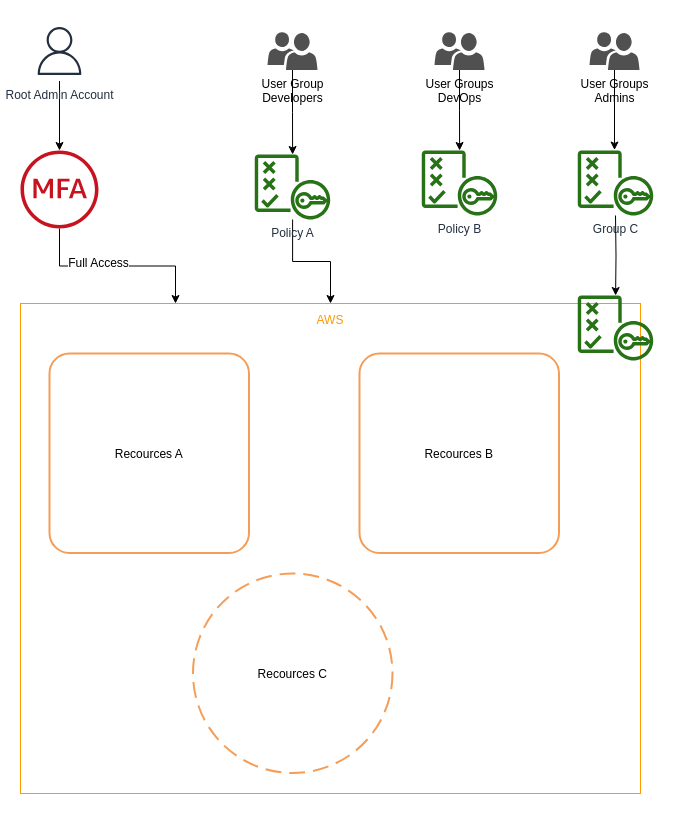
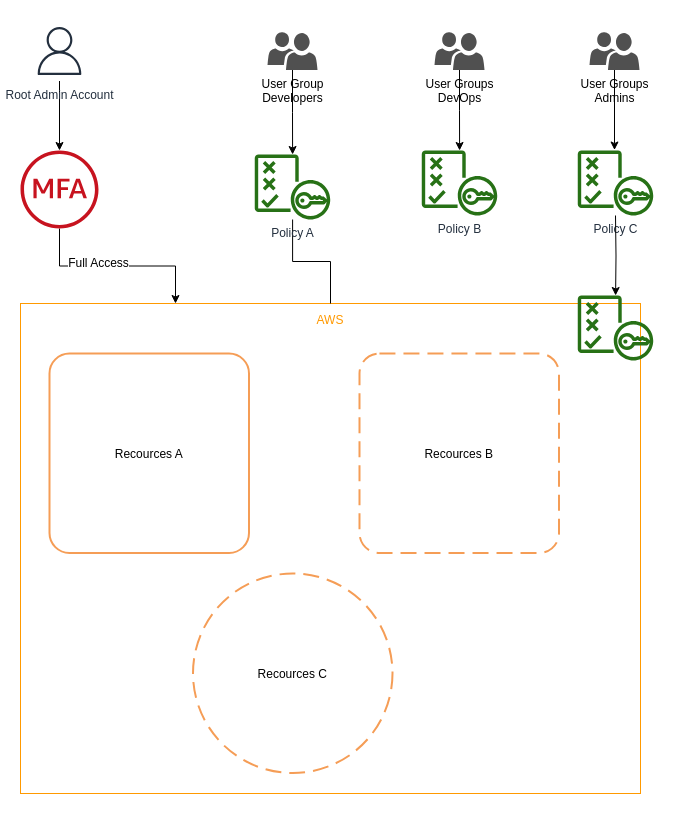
  <mxCell id="0" />
  <mxCell id="1" parent="0" />
  <mxCell id="2" value="" style="edgeStyle=orthogonalEdgeStyle;rounded=0;orthogonalLoop=1;jettySize=auto;html=1;entryX=0.25;entryY=0;entryDx=0;entryDy=0;" edge="1" parent="1" source="4" target="9"><mxGeometry relative="1" as="geometry" /></mxCell>
  <mxCell id="3" value="Full Access" style="text;html=1;resizable=0;points=[];align=center;verticalAlign=middle;labelBackgroundColor=#ffffff;" vertex="1" connectable="0" parent="2"><mxGeometry x="-0.208" y="3" relative="1" as="geometry"><mxPoint as="offset" /></mxGeometry></mxCell>
  <mxCell id="4" value="" style="outlineConnect=0;fontColor=#232F3E;gradientColor=none;fillColor=#C7131F;strokeColor=none;dashed=0;verticalLabelPosition=bottom;verticalAlign=top;align=center;html=1;fontSize=12;fontStyle=0;aspect=fixed;pointerEvents=1;shape=mxgraph.aws4.mfa_token;" vertex="1" parent="1"><mxGeometry x="20" y="150" width="78" height="78" as="geometry" /></mxCell>
  <mxCell id="5" value="" style="edgeStyle=orthogonalEdgeStyle;rounded=0;orthogonalLoop=1;jettySize=auto;html=1;" edge="1" parent="1" source="6" target="18"><mxGeometry relative="1" as="geometry"><mxPoint x="292" y="150" as="targetPoint" /></mxGeometry></mxCell>
  <mxCell id="6" value="User Group&lt;br&gt;Developers" style="pointerEvents=1;shadow=0;dashed=0;html=1;strokeColor=none;labelPosition=center;verticalLabelPosition=bottom;verticalAlign=top;align=center;fillColor=#505050;shape=mxgraph.mscae.intune.user_group" vertex="1" parent="1"><mxGeometry x="267" y="31.5" width="50" height="38" as="geometry" /></mxCell>
  <mxCell id="7" value="" style="edgeStyle=orthogonalEdgeStyle;rounded=0;orthogonalLoop=1;jettySize=auto;html=1;" edge="1" parent="1" source="8" target="4"><mxGeometry relative="1" as="geometry" /></mxCell>
  <mxCell id="8" value="Root Admin Account" style="outlineConnect=0;fontColor=#232F3E;gradientColor=none;strokeColor=#232F3E;fillColor=#ffffff;dashed=0;verticalLabelPosition=bottom;verticalAlign=top;align=center;html=1;fontSize=12;fontStyle=0;aspect=fixed;shape=mxgraph.aws4.resourceIcon;resIcon=mxgraph.aws4.user;" vertex="1" parent="1"><mxGeometry x="29" y="20.5" width="60" height="60" as="geometry" /></mxCell>
  <mxCell id="9" value="AWS" style="outlineConnect=0;gradientColor=none;html=1;whiteSpace=wrap;fontSize=12;fontStyle=0;strokeColor=#FF9900;fillColor=none;verticalAlign=top;align=center;fontColor=#FF9900;dashed=0;spacingTop=3;" vertex="1" parent="1"><mxGeometry x="20" y="303" width="620" height="490" as="geometry" /></mxCell>
  <mxCell id="10" value="" style="edgeStyle=orthogonalEdgeStyle;rounded=0;orthogonalLoop=1;jettySize=auto;html=1;" edge="1" parent="1" source="11" target="19"><mxGeometry relative="1" as="geometry"><mxPoint x="444" y="149.5" as="targetPoint" /></mxGeometry></mxCell>
  <mxCell id="11" value="User Groups&lt;br&gt;DevOps" style="pointerEvents=1;shadow=0;dashed=0;html=1;strokeColor=none;labelPosition=center;verticalLabelPosition=bottom;verticalAlign=top;align=center;fillColor=#505050;shape=mxgraph.mscae.intune.user_group" vertex="1" parent="1"><mxGeometry x="434" y="31.5" width="50" height="38" as="geometry" /></mxCell>
  <mxCell id="12" value="" style="edgeStyle=orthogonalEdgeStyle;rounded=0;orthogonalLoop=1;jettySize=auto;html=1;" edge="1" parent="1" source="13"><mxGeometry relative="1" as="geometry"><mxPoint x="614" y="149.5" as="targetPoint" /></mxGeometry></mxCell>
  <mxCell id="13" value="User Groups&lt;br&gt;Admins" style="pointerEvents=1;shadow=0;dashed=0;html=1;strokeColor=none;labelPosition=center;verticalLabelPosition=bottom;verticalAlign=top;align=center;fillColor=#505050;shape=mxgraph.mscae.intune.user_group" vertex="1" parent="1"><mxGeometry x="589" y="31.5" width="50" height="38" as="geometry" /></mxCell>
  <mxCell id="14" value="Recources A" style="rounded=1;arcSize=10;dashed=0;strokeColor=#F59D56;fillColor=none;gradientColor=none;dashPattern=8 4;strokeWidth=2;" vertex="1" parent="1"><mxGeometry x="49" y="353" width="199.5" height="199.5" as="geometry" /></mxCell>
- <mxCell id="15" value="Recources B" style="rounded=1;arcSize=10;dashed=0;strokeColor=#F59D56;fillColor=none;gradientColor=none;dashPattern=8 4;strokeWidth=2;" vertex="1" parent="1"><mxGeometry x="359" y="353" width="199.5" height="199.5" as="geometry" /></mxCell>
+ <mxCell id="15" value="Recources B" style="rounded=1;arcSize=10;dashed=1;strokeColor=#F59D56;fillColor=none;gradientColor=none;dashPattern=8 4;strokeWidth=2;" vertex="1" parent="1"><mxGeometry x="359" y="353" width="199.5" height="199.5" as="geometry" /></mxCell>
  <mxCell id="16" value="Recources C" style="ellipse;arcSize=10;dashed=1;strokeColor=#F59D56;fillColor=none;gradientColor=none;dashPattern=8 4;strokeWidth=2;" vertex="1" parent="1"><mxGeometry x="192.5" y="573" width="199.5" height="199.5" as="geometry" /></mxCell>
- <mxCell id="17" value="" style="edgeStyle=orthogonalEdgeStyle;rounded=0;orthogonalLoop=1;jettySize=auto;html=1;" edge="1" parent="1" source="18" target="9"><mxGeometry relative="1" as="geometry" /></mxCell>
+ <mxCell id="17" value="" style="edgeStyle=orthogonalEdgeStyle;rounded=0;orthogonalLoop=1;jettySize=auto;html=1;endArrow=none;" edge="1" parent="1" source="18" target="9"><mxGeometry relative="1" as="geometry" /></mxCell>
  <mxCell id="18" value="Policy A" style="outlineConnect=0;fontColor=#232F3E;gradientColor=none;fillColor=#277116;strokeColor=none;dashed=0;verticalLabelPosition=bottom;verticalAlign=top;align=center;html=1;fontSize=12;fontStyle=0;aspect=fixed;pointerEvents=1;shape=mxgraph.aws4.policy;" vertex="1" parent="1"><mxGeometry x="254" y="154" width="76" height="65" as="geometry" /></mxCell>
  <mxCell id="19" value="Policy B" style="outlineConnect=0;fontColor=#232F3E;gradientColor=none;fillColor=#277116;strokeColor=none;dashed=0;verticalLabelPosition=bottom;verticalAlign=top;align=center;html=1;fontSize=12;fontStyle=0;aspect=fixed;pointerEvents=1;shape=mxgraph.aws4.policy;" vertex="1" parent="1"><mxGeometry x="421" y="150" width="76" height="65" as="geometry" /></mxCell>
- <mxCell id="20" value="Group C" style="outlineConnect=0;fontColor=#232F3E;gradientColor=none;fillColor=#277116;strokeColor=none;dashed=0;verticalLabelPosition=bottom;verticalAlign=top;align=center;html=1;fontSize=12;fontStyle=0;aspect=fixed;pointerEvents=1;shape=mxgraph.aws4.policy;" vertex="1" parent="1"><mxGeometry x="577" y="150" width="76" height="65" as="geometry" /></mxCell>
+ <mxCell id="20" value="Policy C" style="outlineConnect=0;fontColor=#232F3E;gradientColor=none;fillColor=#277116;strokeColor=none;dashed=0;verticalLabelPosition=bottom;verticalAlign=top;align=center;html=1;fontSize=12;fontStyle=0;aspect=fixed;pointerEvents=1;shape=mxgraph.aws4.policy;" vertex="1" parent="1"><mxGeometry x="577" y="150" width="76" height="65" as="geometry" /></mxCell>
  <mxCell id="21" value="" style="edgeStyle=orthogonalEdgeStyle;rounded=0;orthogonalLoop=1;jettySize=auto;html=1;" edge="1" parent="1" target="22"><mxGeometry relative="1" as="geometry"><mxPoint x="615" y="215" as="sourcePoint" /></mxGeometry></mxCell>
  <mxCell id="22" value="" style="outlineConnect=0;fontColor=#232F3E;gradientColor=none;fillColor=#277116;strokeColor=none;dashed=0;verticalLabelPosition=bottom;verticalAlign=top;align=center;html=1;fontSize=12;fontStyle=0;aspect=fixed;pointerEvents=1;shape=mxgraph.aws4.policy;" vertex="1" parent="1"><mxGeometry x="577" y="295" width="76" height="65" as="geometry" /></mxCell>
